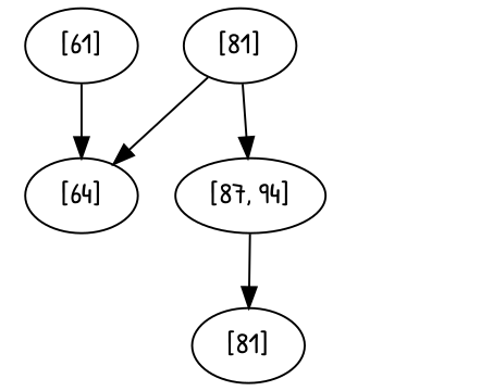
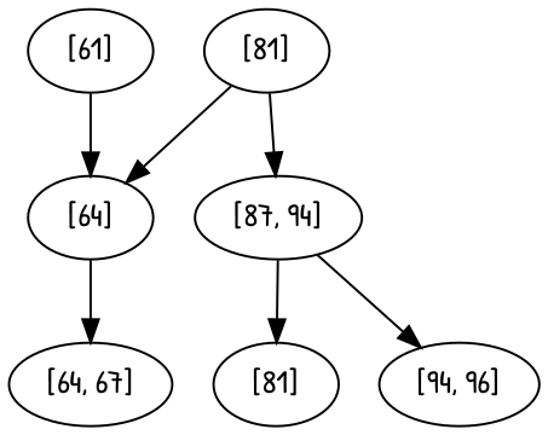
  digraph {
    fontname="Patrick Hand"
    forcelabels=true
    node [fontname="Patrick Hand"]
    edge [fontname="Patrick Hand"]
    n1 [label="[81]"]
    n2 [label="[64]"]
    n3 [label="[87, 94]"]
+   n4 [label="[64, 67]"]
    n5 [label="[81]"]
+   n6 [label="[94, 96]"]
    n7 [label="[61]"]
    n1 -> n2
    n1 -> n3
+   n2 -> n4
    n3 -> n5
+   n3 -> n6
    n7 -> n2
  }
